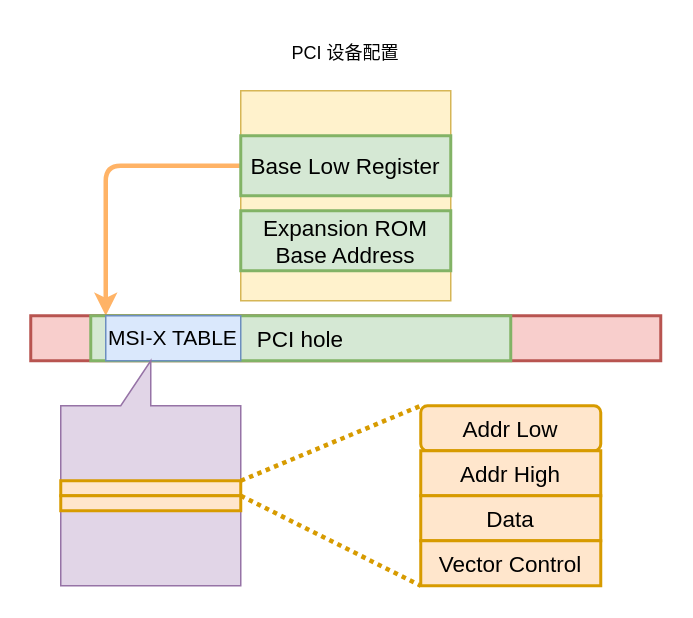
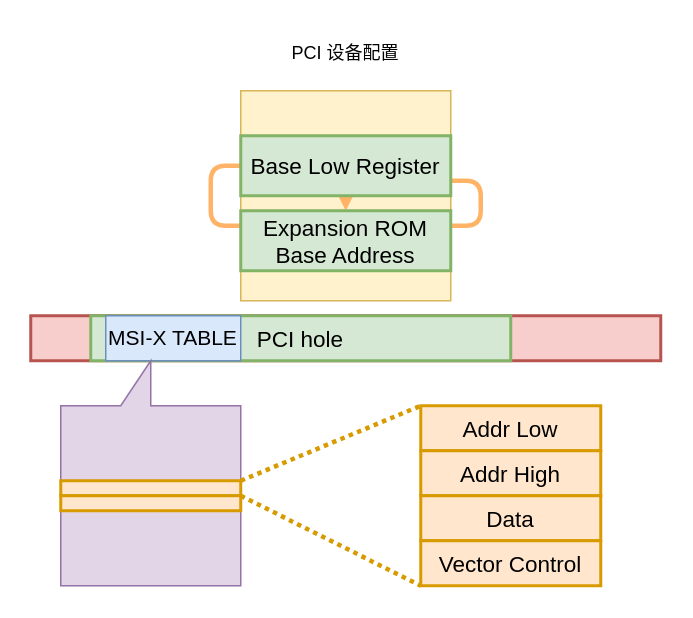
  <mxCell id="0" />
  <mxCell id="1" parent="0" />
  <mxCell id="2" value="" style="rounded=0;whiteSpace=wrap;html=1;fillColor=#fff2cc;strokeColor=#d6b656;shadow=0;" vertex="1" parent="1"><mxGeometry x="160" y="60" width="140" height="140" as="geometry" /></mxCell>
- <mxCell id="3" style="edgeStyle=orthogonalEdgeStyle;rounded=1;orthogonalLoop=1;jettySize=auto;html=1;exitX=0;exitY=0.5;exitDx=0;exitDy=0;entryX=0;entryY=0;entryDx=0;entryDy=0;labelBackgroundColor=default;fontFamily=Helvetica;fontSize=11;fontColor=default;endArrow=classic;strokeColor=#FFB366;strokeWidth=3;" edge="1" parent="1" source="4" target="8"><mxGeometry relative="1" as="geometry" /></mxCell>
+ <mxCell id="3" style="edgeStyle=orthogonalEdgeStyle;rounded=1;orthogonalLoop=1;jettySize=auto;html=1;exitX=0;exitY=0.5;exitDx=0;exitDy=0;labelBackgroundColor=default;fontFamily=Helvetica;fontSize=11;fontColor=default;endArrow=classic;strokeColor=#FFB366;strokeWidth=3;" edge="1" parent="1" source="4" target="5"><mxGeometry relative="1" as="geometry" /></mxCell>
  <mxCell id="4" value="Base Low Register" style="rounded=0;whiteSpace=wrap;html=1;fillColor=#d5e8d4;strokeColor=#82b366;fontSize=15;strokeWidth=2;glass=0;sketch=0;shadow=0;" parent="1" vertex="1"><mxGeometry x="160" y="90" width="140" height="40" as="geometry" /></mxCell>
  <mxCell id="5" value="Expansion ROM Base Address" style="rounded=0;whiteSpace=wrap;html=1;fillColor=#d5e8d4;strokeColor=#82b366;fontSize=15;strokeWidth=2;glass=0;sketch=0;shadow=0;" parent="1" vertex="1"><mxGeometry x="160" y="140" width="140" height="40" as="geometry" /></mxCell>
  <mxCell id="6" value="" style="rounded=0;whiteSpace=wrap;html=1;strokeWidth=2;strokeColor=#b85450;fillColor=#f8cecc;" parent="1" vertex="1"><mxGeometry x="20" y="210" width="420" height="30" as="geometry" /></mxCell>
  <mxCell id="7" value="PCI hole" style="rounded=0;whiteSpace=wrap;html=1;fillColor=#d5e8d4;strokeColor=#82b366;fontSize=15;strokeWidth=2;glass=0;sketch=0;shadow=0;" parent="1" vertex="1"><mxGeometry x="60" y="210" width="280" height="30" as="geometry" /></mxCell>
  <mxCell id="8" value="MSI-X TABLE" style="rounded=0;whiteSpace=wrap;html=1;fillColor=#dae8fc;strokeColor=#6c8ebf;fontSize=14;" vertex="1" parent="1"><mxGeometry x="70" y="210" width="90" height="30" as="geometry" /></mxCell>
  <mxCell id="9" value="" style="shape=callout;whiteSpace=wrap;html=1;perimeter=calloutPerimeter;fontFamily=Helvetica;fontSize=11;direction=west;fillColor=#e1d5e7;strokeColor=#9673a6;" vertex="1" parent="1"><mxGeometry x="40" y="240" width="120" height="150" as="geometry" /></mxCell>
  <mxCell id="10" value="PCI 设备配置" style="text;html=1;strokeColor=none;fillColor=none;align=center;verticalAlign=middle;whiteSpace=wrap;rounded=0;shadow=0;" vertex="1" parent="1"><mxGeometry x="170" y="20" width="120" height="30" as="geometry" /></mxCell>
- <mxCell id="11" value="Addr Low" style="whiteSpace=wrap;html=1;fillColor=#ffe6cc;strokeColor=#d79b00;fontSize=15;strokeWidth=2;glass=0;sketch=0;shadow=0;rounded=1;" vertex="1" parent="1"><mxGeometry x="280" y="270" width="120" height="30" as="geometry" /></mxCell>
+ <mxCell id="11" value="Addr Low" style="rounded=0;whiteSpace=wrap;html=1;fillColor=#ffe6cc;strokeColor=#d79b00;fontSize=15;strokeWidth=2;glass=0;sketch=0;shadow=0;" vertex="1" parent="1"><mxGeometry x="280" y="270" width="120" height="30" as="geometry" /></mxCell>
  <mxCell id="12" value="Addr High" style="rounded=0;whiteSpace=wrap;html=1;fillColor=#ffe6cc;strokeColor=#d79b00;fontSize=15;strokeWidth=2;glass=0;sketch=0;shadow=0;" vertex="1" parent="1"><mxGeometry x="280" y="300" width="120" height="30" as="geometry" /></mxCell>
  <mxCell id="13" value="Data" style="rounded=0;whiteSpace=wrap;html=1;fillColor=#ffe6cc;strokeColor=#d79b00;fontSize=15;strokeWidth=2;glass=0;sketch=0;shadow=0;" vertex="1" parent="1"><mxGeometry x="280" y="330" width="120" height="30" as="geometry" /></mxCell>
  <mxCell id="14" value="Vector Control" style="rounded=0;whiteSpace=wrap;html=1;fillColor=#ffe6cc;strokeColor=#d79b00;fontSize=15;strokeWidth=2;glass=0;sketch=0;shadow=0;" vertex="1" parent="1"><mxGeometry x="280" y="360" width="120" height="30" as="geometry" /></mxCell>
  <mxCell id="15" style="rounded=1;orthogonalLoop=1;jettySize=auto;html=1;exitX=1;exitY=0;exitDx=0;exitDy=0;entryX=0;entryY=0;entryDx=0;entryDy=0;labelBackgroundColor=default;fontFamily=Helvetica;fontSize=11;fontColor=default;endArrow=none;strokeColor=#d79b00;strokeWidth=3;endFill=0;fillColor=#ffe6cc;dashed=1;dashPattern=1 1;" edge="1" parent="1" source="17" target="11"><mxGeometry relative="1" as="geometry" /></mxCell>
  <mxCell id="16" style="rounded=1;orthogonalLoop=1;jettySize=auto;html=1;exitX=1;exitY=1;exitDx=0;exitDy=0;labelBackgroundColor=default;fontFamily=Helvetica;fontSize=11;fontColor=default;endArrow=none;strokeColor=#d79b00;strokeWidth=3;endFill=0;entryX=0;entryY=1;entryDx=0;entryDy=0;fillColor=#ffe6cc;dashed=1;dashPattern=1 1;" edge="1" parent="1" source="17" target="14"><mxGeometry relative="1" as="geometry"><mxPoint x="200" y="400" as="targetPoint" /></mxGeometry></mxCell>
  <mxCell id="17" value="" style="rounded=0;whiteSpace=wrap;html=1;fillColor=#ffe6cc;strokeColor=#d79b00;fontSize=15;strokeWidth=2;glass=0;sketch=0;shadow=0;" vertex="1" parent="1"><mxGeometry x="40" y="320" width="120" height="10" as="geometry" /></mxCell>
  <mxCell id="18" value="" style="rounded=0;whiteSpace=wrap;html=1;fillColor=#ffe6cc;strokeColor=#d79b00;fontSize=15;strokeWidth=2;glass=0;sketch=0;shadow=0;" vertex="1" parent="1"><mxGeometry x="40" y="330" width="120" height="10" as="geometry" /></mxCell>
